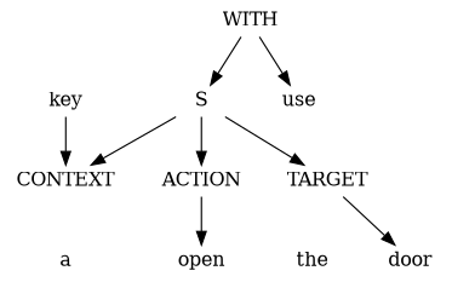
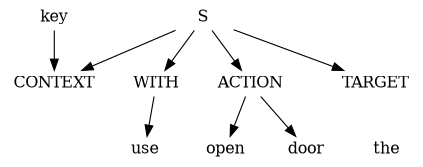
  digraph {
    node [shape=none]
    n1 [height=.1 label=S]
    n2 [height=.1 label=WITH]
    n3 [height=.1 label=CONTEXT]
    n4 [height=.1 label=ACTION]
    n5 [height=.1 label=TARGET]
    n6 [height=.1 label=use]
-   n7 [height=.1 label=a]
    n8 [height=.1 label=open]
    n9 [height=.1 label=the]
    n10 [height=.1 label=door]
    n11 [height=.1 label=key]
-   n2 -> n1
+   n1 -> n2
    n1 -> n3
    n1 -> n4
    n1 -> n5
    n2 -> n6
-   n3 -> n7 [style=invis]
    n4 -> n8
    n5 -> n9 [style=invis]
-   n5 -> n10
+   n4 -> n10
    n11 -> n3
  }
